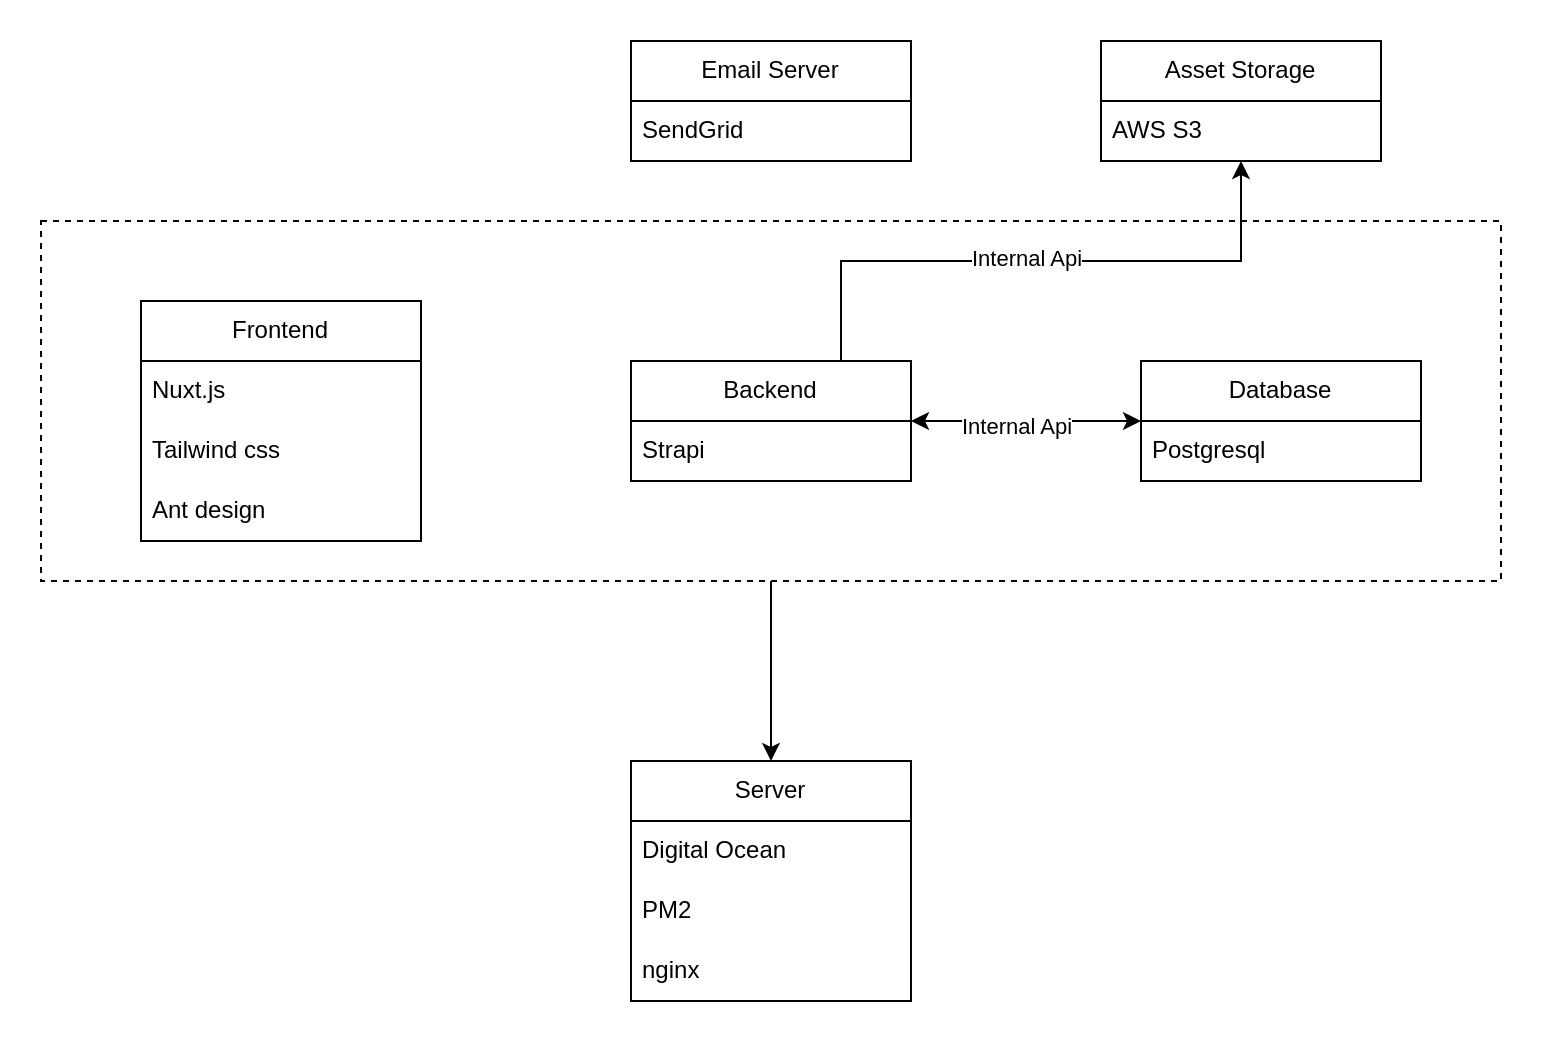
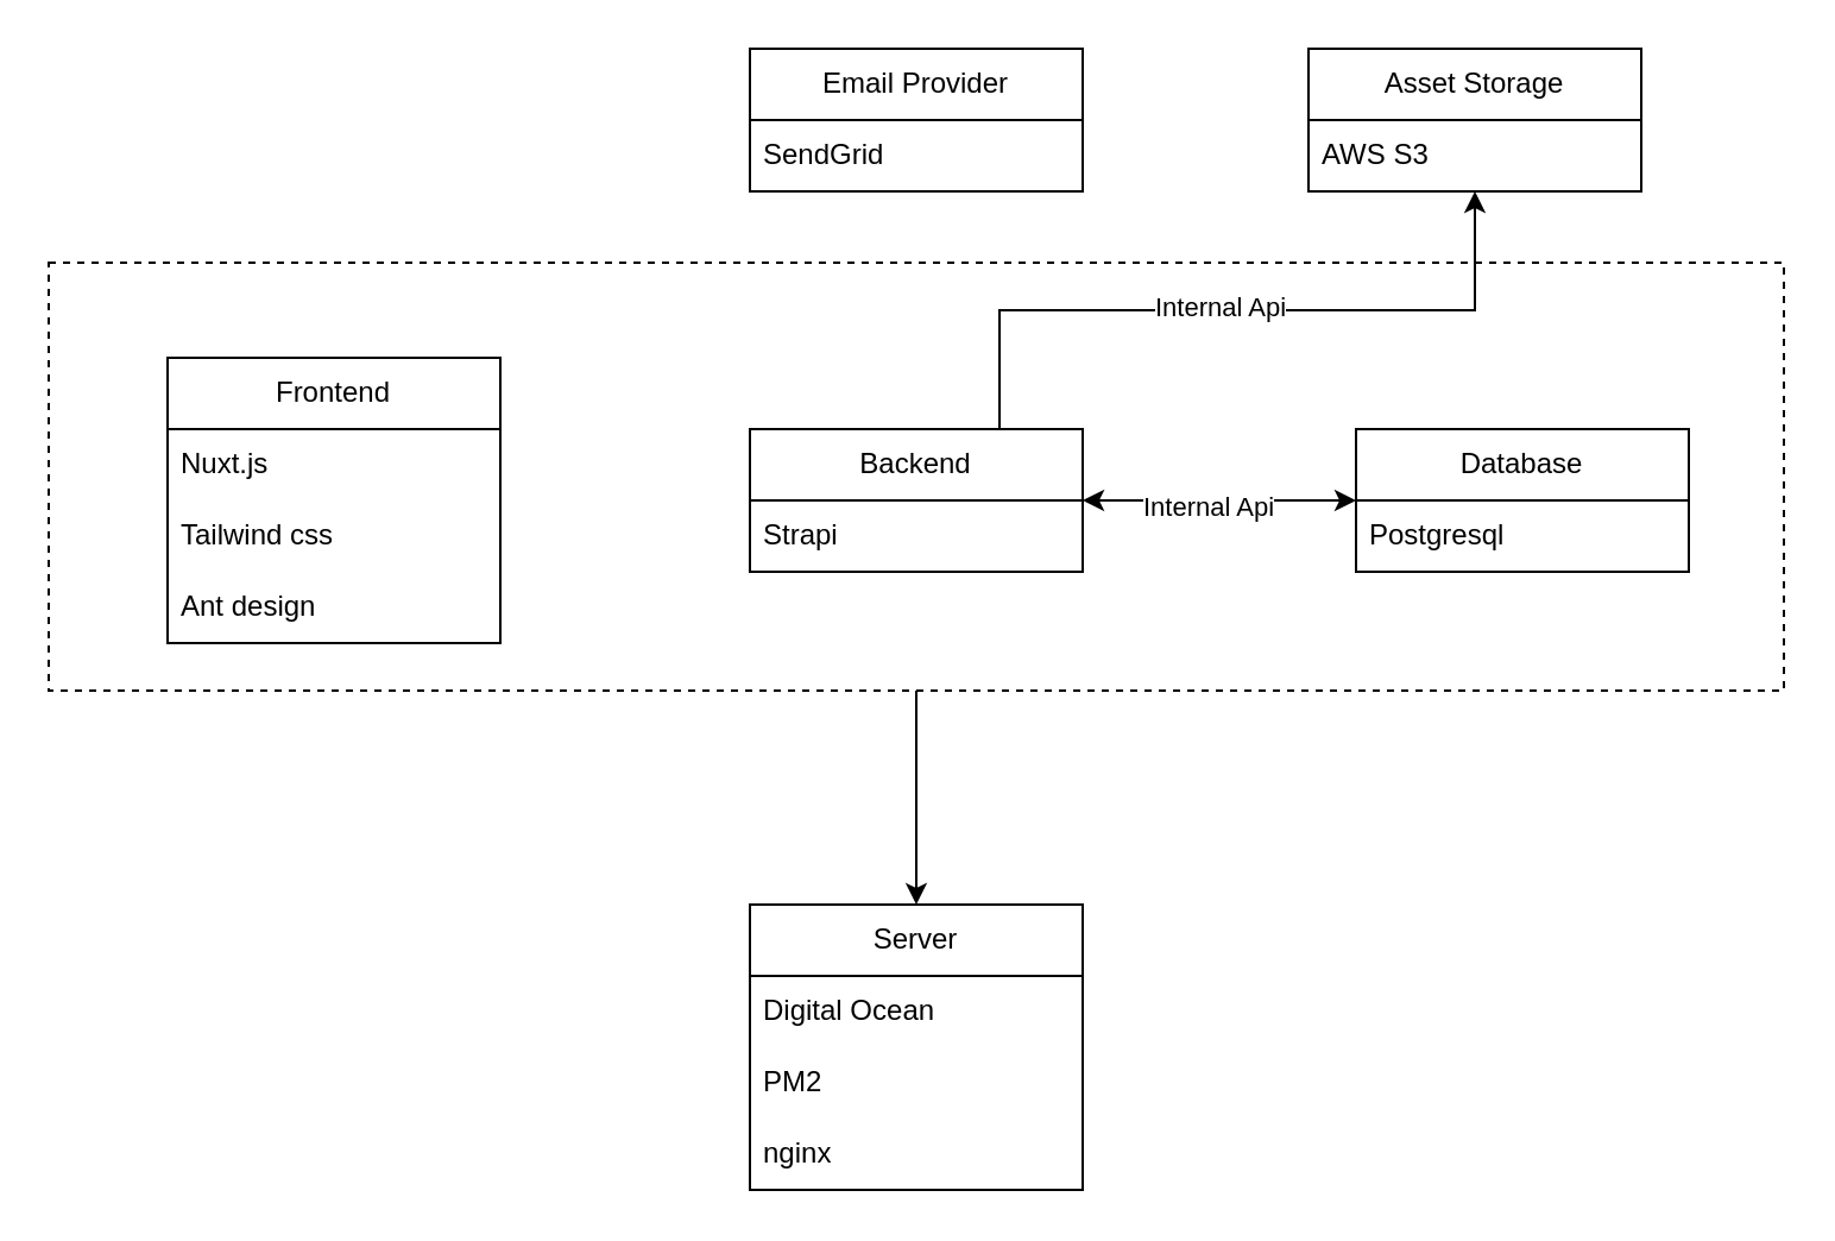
  <mxCell id="0" />
  <mxCell id="1" parent="0" />
  <mxCell id="2" value="Frontend" style="swimlane;fontStyle=0;childLayout=stackLayout;horizontal=1;startSize=30;horizontalStack=0;resizeParent=1;resizeParentMax=0;resizeLast=0;collapsible=1;marginBottom=0;whiteSpace=wrap;html=1;" parent="1" vertex="1"><mxGeometry x="70" y="150" width="140" height="120" as="geometry" /></mxCell>
  <mxCell id="3" value="Nuxt.js" style="text;strokeColor=none;fillColor=none;align=left;verticalAlign=middle;spacingLeft=4;spacingRight=4;overflow=hidden;points=[[0,0.5],[1,0.5]];portConstraint=eastwest;rotatable=0;whiteSpace=wrap;html=1;" parent="2" vertex="1"><mxGeometry y="30" width="140" height="30" as="geometry" /></mxCell>
  <mxCell id="4" value="Tailwind css" style="text;strokeColor=none;fillColor=none;align=left;verticalAlign=middle;spacingLeft=4;spacingRight=4;overflow=hidden;points=[[0,0.5],[1,0.5]];portConstraint=eastwest;rotatable=0;whiteSpace=wrap;html=1;" vertex="1" parent="2"><mxGeometry y="60" width="140" height="30" as="geometry" /></mxCell>
  <mxCell id="5" value="Ant design" style="text;strokeColor=none;fillColor=none;align=left;verticalAlign=middle;spacingLeft=4;spacingRight=4;overflow=hidden;points=[[0,0.5],[1,0.5]];portConstraint=eastwest;rotatable=0;whiteSpace=wrap;html=1;" vertex="1" parent="2"><mxGeometry y="90" width="140" height="30" as="geometry" /></mxCell>
  <mxCell id="6" style="edgeStyle=orthogonalEdgeStyle;rounded=0;orthogonalLoop=1;jettySize=auto;html=1;startArrow=classic;startFill=1;" parent="1" source="10" target="12" edge="1"><mxGeometry relative="1" as="geometry" /></mxCell>
  <mxCell id="7" value="Internal Api" style="edgeLabel;html=1;align=center;verticalAlign=middle;resizable=0;points=[];" vertex="1" connectable="0" parent="6"><mxGeometry x="-0.095" y="-2" relative="1" as="geometry"><mxPoint as="offset" /></mxGeometry></mxCell>
  <mxCell id="8" style="edgeStyle=orthogonalEdgeStyle;rounded=0;orthogonalLoop=1;jettySize=auto;html=1;exitX=0.75;exitY=0;exitDx=0;exitDy=0;entryX=0.5;entryY=1;entryDx=0;entryDy=0;" edge="1" parent="1" source="10" target="22"><mxGeometry relative="1" as="geometry" /></mxCell>
  <mxCell id="9" value="Internal Api" style="edgeLabel;html=1;align=center;verticalAlign=middle;resizable=0;points=[];" vertex="1" connectable="0" parent="8"><mxGeometry x="-0.053" y="2" relative="1" as="geometry"><mxPoint as="offset" /></mxGeometry></mxCell>
  <mxCell id="10" value="Backend" style="swimlane;fontStyle=0;childLayout=stackLayout;horizontal=1;startSize=30;horizontalStack=0;resizeParent=1;resizeParentMax=0;resizeLast=0;collapsible=1;marginBottom=0;whiteSpace=wrap;html=1;" parent="1" vertex="1"><mxGeometry x="315" y="180" width="140" height="60" as="geometry" /></mxCell>
  <mxCell id="11" value="Strapi" style="text;strokeColor=none;fillColor=none;align=left;verticalAlign=middle;spacingLeft=4;spacingRight=4;overflow=hidden;points=[[0,0.5],[1,0.5]];portConstraint=eastwest;rotatable=0;whiteSpace=wrap;html=1;" parent="10" vertex="1"><mxGeometry y="30" width="140" height="30" as="geometry" /></mxCell>
  <mxCell id="12" value="Database" style="swimlane;fontStyle=0;childLayout=stackLayout;horizontal=1;startSize=30;horizontalStack=0;resizeParent=1;resizeParentMax=0;resizeLast=0;collapsible=1;marginBottom=0;whiteSpace=wrap;html=1;" parent="1" vertex="1"><mxGeometry x="570" y="180" width="140" height="60" as="geometry" /></mxCell>
  <mxCell id="13" value="Postgresql" style="text;strokeColor=none;fillColor=none;align=left;verticalAlign=middle;spacingLeft=4;spacingRight=4;overflow=hidden;points=[[0,0.5],[1,0.5]];portConstraint=eastwest;rotatable=0;whiteSpace=wrap;html=1;" parent="12" vertex="1"><mxGeometry y="30" width="140" height="30" as="geometry" /></mxCell>
- <mxCell id="14" value="Email Server" style="swimlane;fontStyle=0;childLayout=stackLayout;horizontal=1;startSize=30;horizontalStack=0;resizeParent=1;resizeParentMax=0;resizeLast=0;collapsible=1;marginBottom=0;whiteSpace=wrap;html=1;" parent="1" vertex="1"><mxGeometry x="315" y="20" width="140" height="60" as="geometry" /></mxCell>
+ <mxCell id="14" value="Email Provider" style="swimlane;fontStyle=0;childLayout=stackLayout;horizontal=1;startSize=30;horizontalStack=0;resizeParent=1;resizeParentMax=0;resizeLast=0;collapsible=1;marginBottom=0;whiteSpace=wrap;html=1;" parent="1" vertex="1"><mxGeometry x="315" y="20" width="140" height="60" as="geometry" /></mxCell>
  <mxCell id="15" value="SendGrid" style="text;strokeColor=none;fillColor=none;align=left;verticalAlign=middle;spacingLeft=4;spacingRight=4;overflow=hidden;points=[[0,0.5],[1,0.5]];portConstraint=eastwest;rotatable=0;whiteSpace=wrap;html=1;" parent="14" vertex="1"><mxGeometry y="30" width="140" height="30" as="geometry" /></mxCell>
  <mxCell id="16" style="edgeStyle=orthogonalEdgeStyle;rounded=0;orthogonalLoop=1;jettySize=auto;html=1;entryX=0.5;entryY=0;entryDx=0;entryDy=0;" parent="1" source="17" target="18" edge="1"><mxGeometry relative="1" as="geometry" /></mxCell>
  <mxCell id="17" value="" style="rounded=0;whiteSpace=wrap;html=1;fillColor=none;dashed=1;" parent="1" vertex="1"><mxGeometry x="20" y="110" width="730" height="180" as="geometry" /></mxCell>
  <mxCell id="18" value="Server" style="swimlane;fontStyle=0;childLayout=stackLayout;horizontal=1;startSize=30;horizontalStack=0;resizeParent=1;resizeParentMax=0;resizeLast=0;collapsible=1;marginBottom=0;whiteSpace=wrap;html=1;" parent="1" vertex="1"><mxGeometry x="315" y="380" width="140" height="120" as="geometry" /></mxCell>
  <mxCell id="19" value="Digital Ocean" style="text;strokeColor=none;fillColor=none;align=left;verticalAlign=middle;spacingLeft=4;spacingRight=4;overflow=hidden;points=[[0,0.5],[1,0.5]];portConstraint=eastwest;rotatable=0;whiteSpace=wrap;html=1;" parent="18" vertex="1"><mxGeometry y="30" width="140" height="30" as="geometry" /></mxCell>
  <mxCell id="20" value="PM2" style="text;strokeColor=none;fillColor=none;align=left;verticalAlign=middle;spacingLeft=4;spacingRight=4;overflow=hidden;points=[[0,0.5],[1,0.5]];portConstraint=eastwest;rotatable=0;whiteSpace=wrap;html=1;" parent="18" vertex="1"><mxGeometry y="60" width="140" height="30" as="geometry" /></mxCell>
  <mxCell id="21" value="nginx" style="text;strokeColor=none;fillColor=none;align=left;verticalAlign=middle;spacingLeft=4;spacingRight=4;overflow=hidden;points=[[0,0.5],[1,0.5]];portConstraint=eastwest;rotatable=0;whiteSpace=wrap;html=1;" parent="18" vertex="1"><mxGeometry y="90" width="140" height="30" as="geometry" /></mxCell>
  <mxCell id="22" value="Asset Storage" style="swimlane;fontStyle=0;childLayout=stackLayout;horizontal=1;startSize=30;horizontalStack=0;resizeParent=1;resizeParentMax=0;resizeLast=0;collapsible=1;marginBottom=0;whiteSpace=wrap;html=1;" vertex="1" parent="1"><mxGeometry x="550" y="20" width="140" height="60" as="geometry" /></mxCell>
  <mxCell id="23" value="AWS S3" style="text;strokeColor=none;fillColor=none;align=left;verticalAlign=middle;spacingLeft=4;spacingRight=4;overflow=hidden;points=[[0,0.5],[1,0.5]];portConstraint=eastwest;rotatable=0;whiteSpace=wrap;html=1;" vertex="1" parent="22"><mxGeometry y="30" width="140" height="30" as="geometry" /></mxCell>
